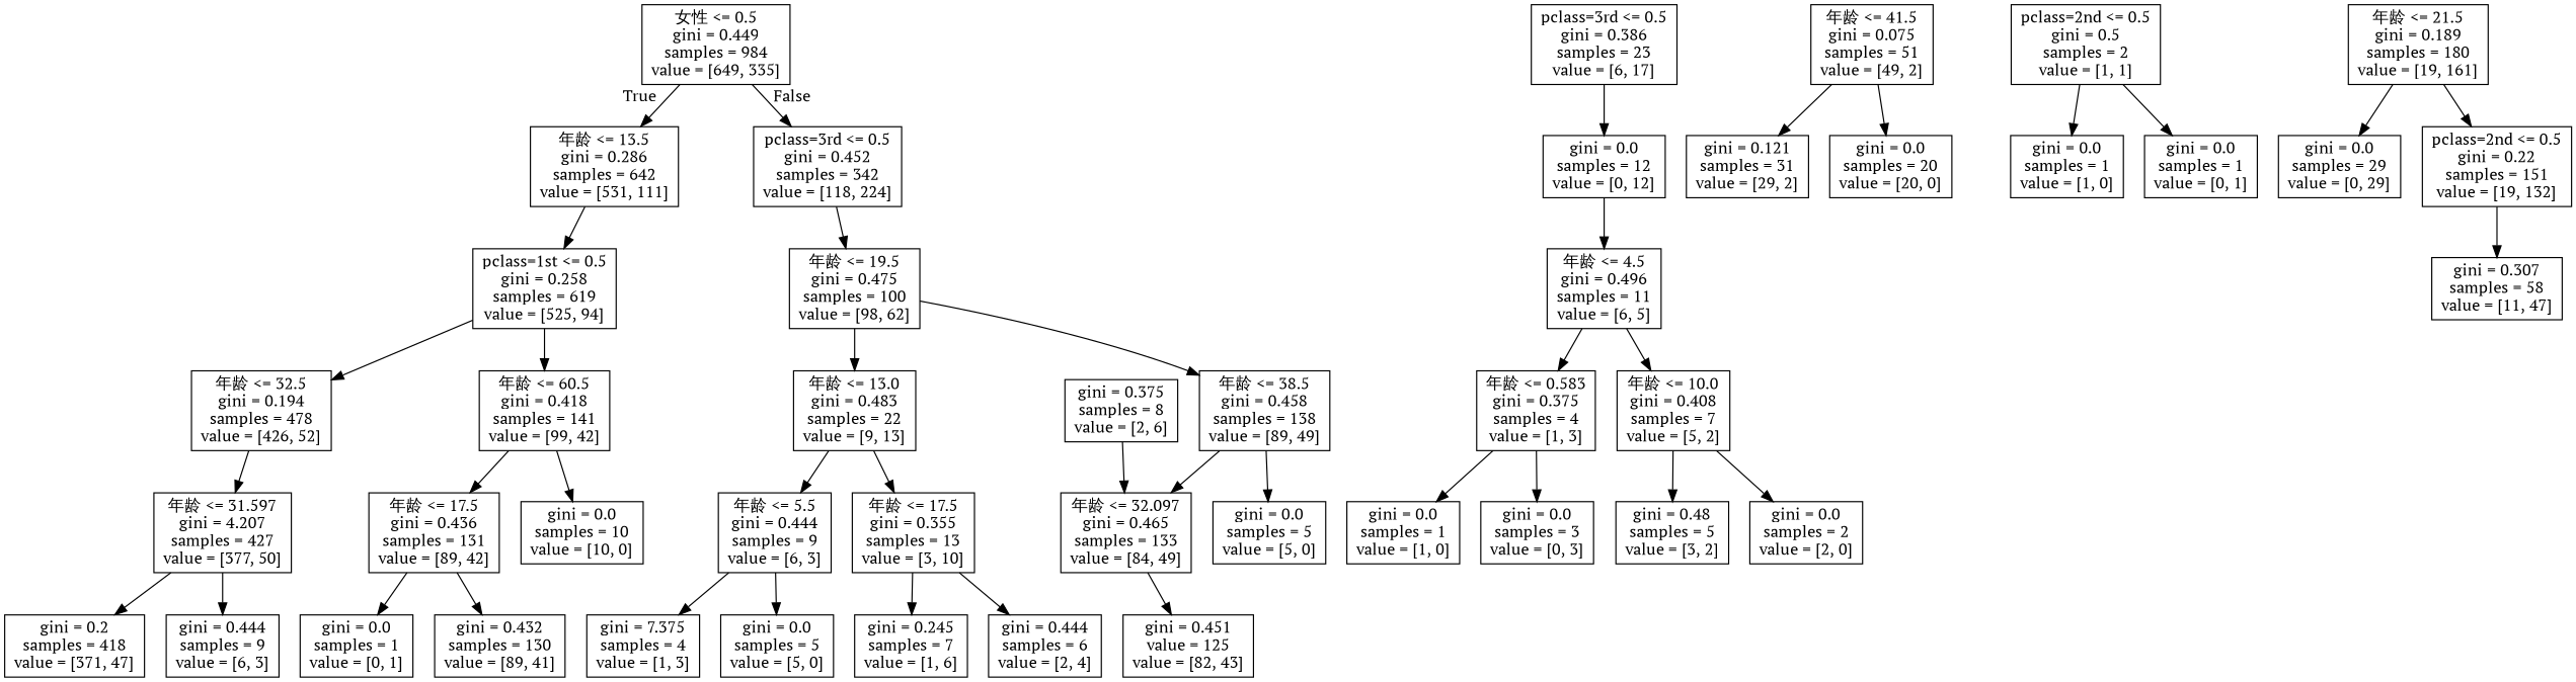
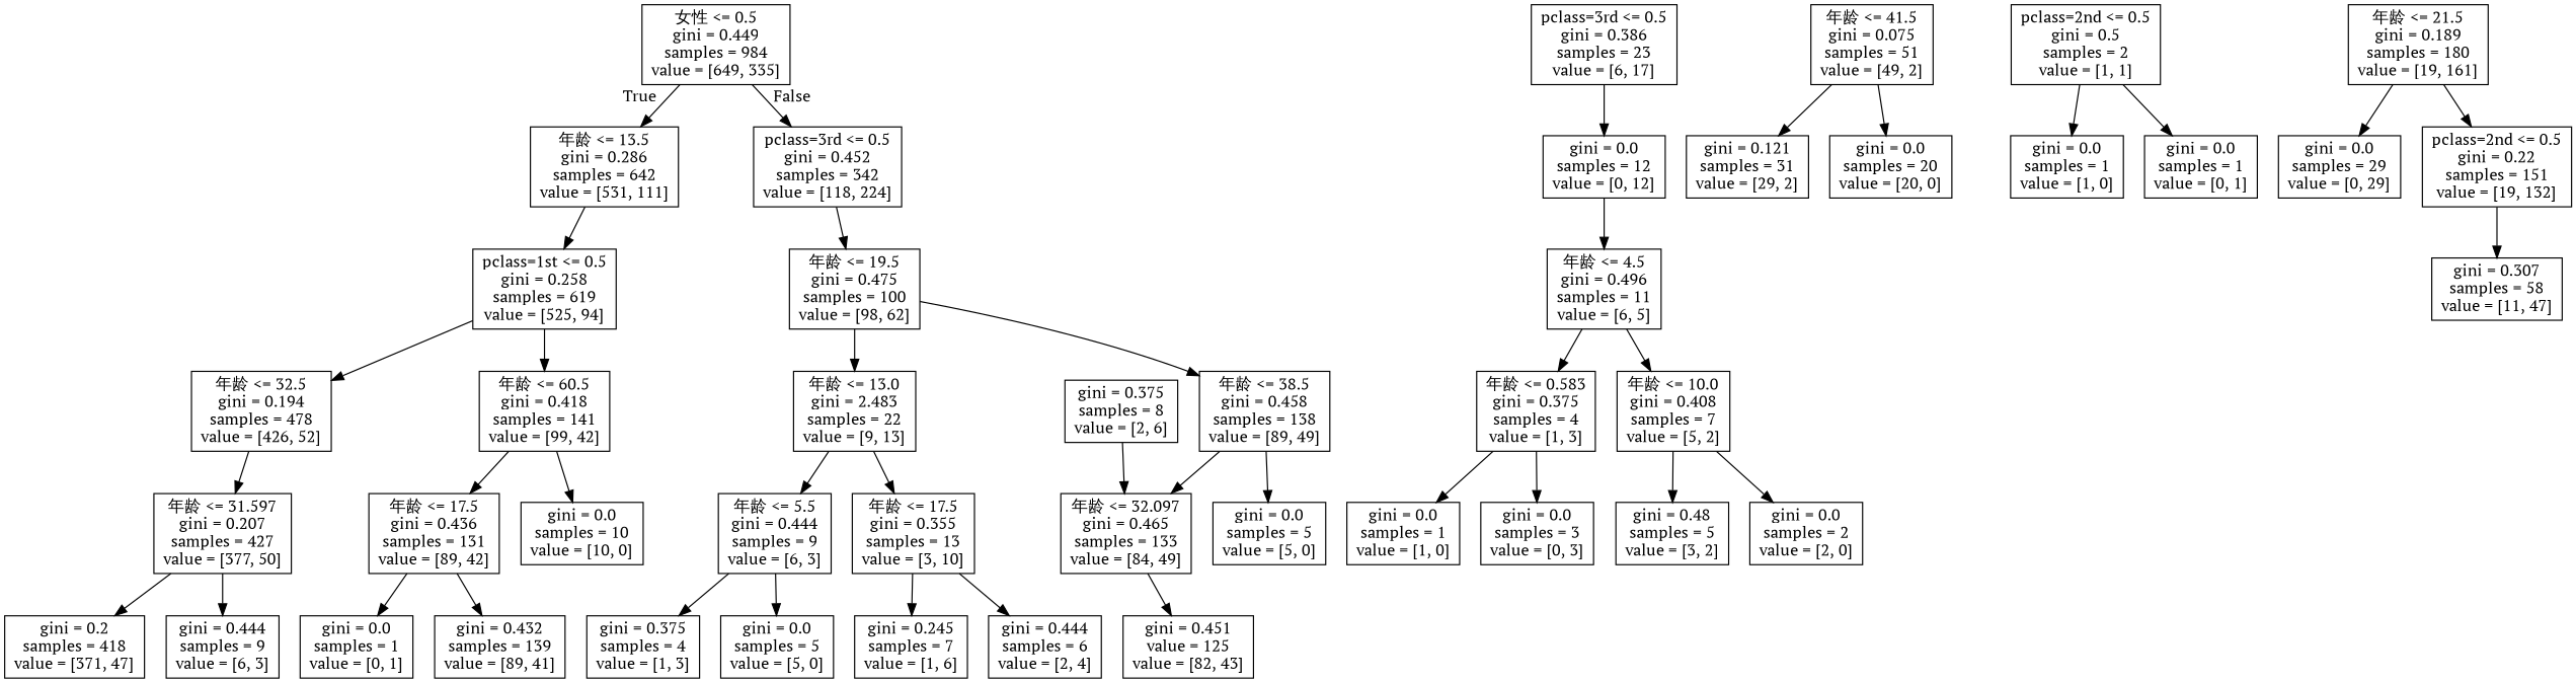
  digraph {
    fontname="PT Serif"
    node [fontname="PT Serif" shape=box]
    edge [fontname="PT Serif"]
    n1 [label="女性 <= 0.5\ngini = 0.449\nsamples = 984\nvalue = [649, 335]"]
    n2 [label="年龄 <= 13.5\ngini = 0.286\nsamples = 642\nvalue = [531, 111]"]
    n3 [label="pclass=3rd <= 0.5\ngini = 0.452\nsamples = 342\nvalue = [118, 224]"]
    n4 [label="pclass=1st <= 0.5\ngini = 0.258\nsamples = 619\nvalue = [525, 94]"]
    n5 [label="年龄 <= 19.5\ngini = 0.475\nsamples = 100\nvalue = [98, 62]"]
    n6 [label="pclass=3rd <= 0.5\ngini = 0.386\nsamples = 23\nvalue = [6, 17]"]
    n7 [label="gini = 0.0\nsamples = 12\nvalue = [0, 12]"]
    n8 [label="年龄 <= 32.5\ngini = 0.194\nsamples = 478\nvalue = [426, 52]"]
    n9 [label="年龄 <= 60.5\ngini = 0.418\nsamples = 141\nvalue = [99, 42]"]
    n10 [label="年龄 <= 4.5\ngini = 0.496\nsamples = 11\nvalue = [6, 5]"]
    n11 [label="年龄 <= 0.583\ngini = 0.375\nsamples = 4\nvalue = [1, 3]"]
    n12 [label="年龄 <= 10.0\ngini = 0.408\nsamples = 7\nvalue = [5, 2]"]
    n13 [label="gini = 0.0\nsamples = 1\nvalue = [1, 0]"]
    n14 [label="gini = 0.0\nsamples = 3\nvalue = [0, 3]"]
    n15 [label="gini = 0.48\nsamples = 5\nvalue = [3, 2]"]
    n16 [label="gini = 0.0\nsamples = 2\nvalue = [2, 0]"]
-   n17 [label="年龄 <= 31.597\ngini = 4.207\nsamples = 427\nvalue = [377, 50]"]
+   n17 [label="年龄 <= 31.597\ngini = 0.207\nsamples = 427\nvalue = [377, 50]"]
    n18 [label="年龄 <= 17.5\ngini = 0.436\nsamples = 131\nvalue = [89, 42]"]
    n19 [label="gini = 0.0\nsamples = 10\nvalue = [10, 0]"]
    n20 [label="gini = 0.2\nsamples = 418\nvalue = [371, 47]"]
    n21 [label="gini = 0.444\nsamples = 9\nvalue = [6, 3]"]
    n22 [label="年龄 <= 41.5\ngini = 0.075\nsamples = 51\nvalue = [49, 2]"]
    n23 [label="gini = 0.121\nsamples = 31\nvalue = [29, 2]"]
    n24 [label="gini = 0.0\nsamples = 20\nvalue = [20, 0]"]
    n25 [label="gini = 0.0\nsamples = 1\nvalue = [0, 1]"]
-   n26 [label="gini = 0.432\nsamples = 130\nvalue = [89, 41]"]
-   n27 [label="年龄 <= 13.0\ngini = 0.483\nsamples = 22\nvalue = [9, 13]"]
+   n26 [label="gini = 0.432\nsamples = 139\nvalue = [89, 41]"]
+   n27 [label="年龄 <= 13.0\ngini = 2.483\nsamples = 22\nvalue = [9, 13]"]
    n28 [label="年龄 <= 38.5\ngini = 0.458\nsamples = 138\nvalue = [89, 49]"]
    n29 [label="pclass=2nd <= 0.5\ngini = 0.5\nsamples = 2\nvalue = [1, 1]"]
    n30 [label="gini = 0.0\nsamples = 1\nvalue = [1, 0]"]
    n31 [label="gini = 0.0\nsamples = 1\nvalue = [0, 1]"]
    n32 [label="年龄 <= 21.5\ngini = 0.189\nsamples = 180\nvalue = [19, 161]"]
    n33 [label="gini = 0.0\nsamples = 29\nvalue = [0, 29]"]
    n34 [label="pclass=2nd <= 0.5\ngini = 0.22\nsamples = 151\nvalue = [19, 132]"]
    n35 [label="gini = 0.307\nsamples = 58\nvalue = [11, 47]"]
    n36 [label="年龄 <= 5.5\ngini = 0.444\nsamples = 9\nvalue = [6, 3]"]
    n37 [label="年龄 <= 17.5\ngini = 0.355\nsamples = 13\nvalue = [3, 10]"]
    n38 [label="年龄 <= 32.097\ngini = 0.465\nsamples = 133\nvalue = [84, 49]"]
    n39 [label="gini = 0.0\nsamples = 5\nvalue = [5, 0]"]
-   n40 [label="gini = 7.375\nsamples = 4\nvalue = [1, 3]"]
+   n40 [label="gini = 0.375\nsamples = 4\nvalue = [1, 3]"]
    n41 [label="gini = 0.0\nsamples = 5\nvalue = [5, 0]"]
    n42 [label="gini = 0.245\nsamples = 7\nvalue = [1, 6]"]
    n43 [label="gini = 0.444\nsamples = 6\nvalue = [2, 4]"]
    n44 [label="gini = 0.451\nvalue = 125\nvalue = [82, 43]"]
    n45 [label="gini = 0.375\nsamples = 8\nvalue = [2, 6]"]
    n1 -> n2 [headlabel=True labelangle=45 labeldistance=2.5]
    n1 -> n3 [headlabel=False labelangle=-45 labeldistance=2.5]
    n2 -> n4
    n3 -> n5
    n4 -> n8
    n4 -> n9
    n5 -> n27
    n5 -> n28
    n6 -> n7
    n7 -> n10
    n8 -> n17
    n9 -> n18
    n9 -> n19
    n10 -> n11
    n10 -> n12
    n11 -> n13
    n11 -> n14
    n12 -> n15
    n12 -> n16
    n17 -> n20
    n17 -> n21
    n18 -> n25
    n18 -> n26
    n22 -> n23
    n22 -> n24
    n27 -> n36
    n27 -> n37
    n28 -> n38
    n28 -> n39
    n29 -> n30
    n29 -> n31
    n32 -> n33
    n32 -> n34
    n34 -> n35
    n36 -> n40
    n36 -> n41
    n37 -> n42
    n37 -> n43
    n38 -> n44
    n45 -> n38
  }
